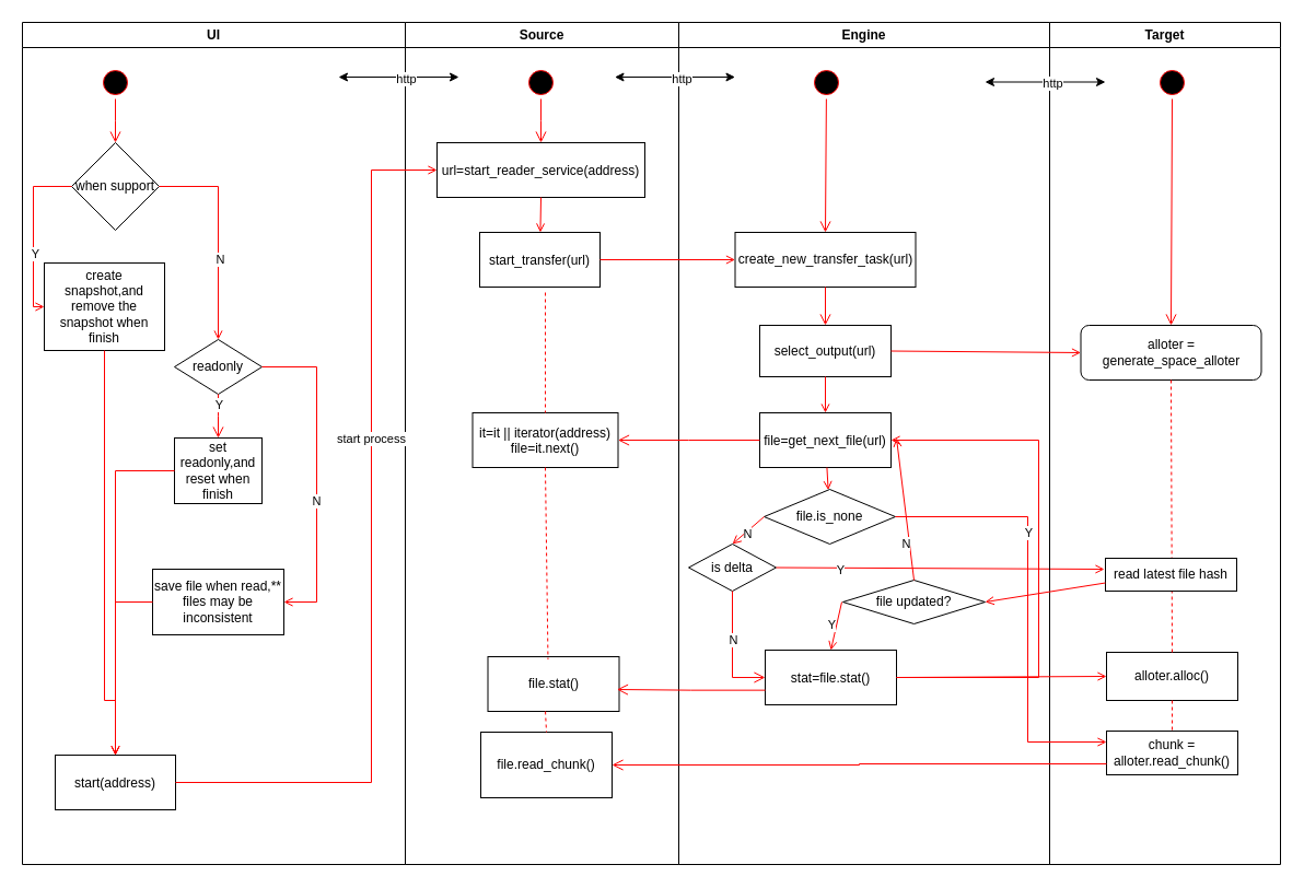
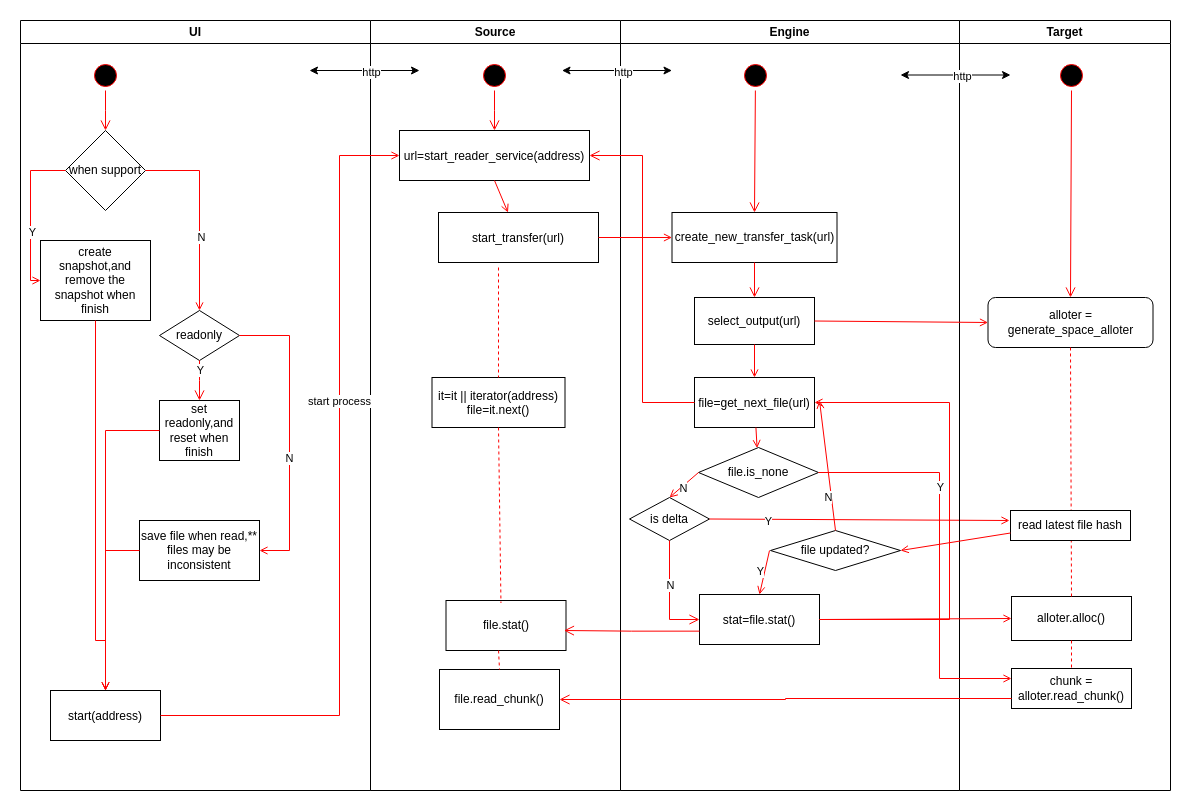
  <mxCell id="0" />
  <mxCell id="1" parent="0" />
  <mxCell id="2" value="UI" style="swimlane;whiteSpace=wrap" parent="1" vertex="1"><mxGeometry x="20" y="20" width="350" height="770" as="geometry" /></mxCell>
  <mxCell id="3" value="" style="ellipse;shape=startState;fillColor=#000000;strokeColor=#ff0000;" parent="2" vertex="1"><mxGeometry x="70" y="40" width="30" height="30" as="geometry" /></mxCell>
  <mxCell id="4" value="" style="edgeStyle=elbowEdgeStyle;elbow=horizontal;verticalAlign=bottom;endArrow=open;endSize=8;strokeColor=#FF0000;endFill=1;rounded=0;entryX=0.5;entryY=0;entryDx=0;entryDy=0;" parent="2" source="3" target="6" edge="1"><mxGeometry x="100" y="40" as="geometry"><mxPoint x="85" y="160" as="targetPoint" /></mxGeometry></mxCell>
  <mxCell id="5" value="start(address)" style="" parent="2" vertex="1"><mxGeometry x="30" y="670" width="110" height="50" as="geometry" /></mxCell>
  <mxCell id="6" value="when support" style="rhombus;whiteSpace=wrap;html=1;" parent="2" vertex="1"><mxGeometry x="45" y="110" width="80" height="80" as="geometry" /></mxCell>
  <mxCell id="7" value="create snapshot,and remove the snapshot when finish" style="rounded=0;whiteSpace=wrap;html=1;" parent="2" vertex="1"><mxGeometry x="20" y="220" width="110" height="80" as="geometry" /></mxCell>
  <mxCell id="8" value="" style="edgeStyle=elbowEdgeStyle;elbow=horizontal;strokeColor=#FF0000;endArrow=open;endFill=1;rounded=0;entryX=0;entryY=0.5;entryDx=0;entryDy=0;exitX=0;exitY=0.5;exitDx=0;exitDy=0;" parent="2" source="6" target="7" edge="1"><mxGeometry width="100" height="100" relative="1" as="geometry"><mxPoint x="40" y="150" as="sourcePoint" /><mxPoint x="20" y="260" as="targetPoint" /><Array as="points"><mxPoint x="10" y="210" /></Array></mxGeometry></mxCell>
  <mxCell id="9" value="Y" style="edgeLabel;html=1;align=center;verticalAlign=middle;resizable=0;points=[];" parent="8" vertex="1" connectable="0"><mxGeometry x="0.236" y="1" relative="1" as="geometry"><mxPoint as="offset" /></mxGeometry></mxCell>
  <mxCell id="10" value="" style="edgeStyle=orthogonalEdgeStyle;elbow=horizontal;strokeColor=#FF0000;endArrow=open;endFill=1;rounded=0;exitX=1;exitY=0.5;exitDx=0;exitDy=0;entryX=0.5;entryY=0;entryDx=0;entryDy=0;" parent="2" source="6" target="12" edge="1"><mxGeometry width="100" height="100" relative="1" as="geometry"><mxPoint x="155" y="210" as="sourcePoint" /><mxPoint x="116.25" y="300" as="targetPoint" /></mxGeometry></mxCell>
  <mxCell id="11" value="N" style="edgeLabel;html=1;align=center;verticalAlign=middle;resizable=0;points=[];" parent="10" vertex="1" connectable="0"><mxGeometry x="0.236" y="1" relative="1" as="geometry"><mxPoint as="offset" /></mxGeometry></mxCell>
  <mxCell id="12" value="readonly" style="rhombus;whiteSpace=wrap;html=1;" parent="2" vertex="1"><mxGeometry x="139" y="290" width="80" height="50" as="geometry" /></mxCell>
  <mxCell id="13" value="set readonly,and reset when finish" style="rounded=0;whiteSpace=wrap;html=1;" parent="2" vertex="1"><mxGeometry x="139" y="380" width="80" height="60" as="geometry" /></mxCell>
  <mxCell id="14" value="" style="edgeStyle=elbowEdgeStyle;elbow=horizontal;verticalAlign=bottom;endArrow=open;endSize=8;strokeColor=#FF0000;endFill=1;rounded=0" parent="2" edge="1"><mxGeometry x="30" y="-100" as="geometry"><mxPoint x="179" y="380" as="targetPoint" /><mxPoint x="179" y="340" as="sourcePoint" /></mxGeometry></mxCell>
  <mxCell id="15" value="Y" style="edgeLabel;html=1;align=center;verticalAlign=middle;resizable=0;points=[];" parent="14" vertex="1" connectable="0"><mxGeometry relative="1" as="geometry"><mxPoint y="-11" as="offset" /></mxGeometry></mxCell>
  <mxCell id="16" value="" style="edgeStyle=elbowEdgeStyle;strokeColor=#FF0000;endArrow=open;endFill=1;rounded=0;exitX=0.5;exitY=1;exitDx=0;exitDy=0;entryX=0.5;entryY=0;entryDx=0;entryDy=0;elbow=vertical;" parent="2" source="7" target="5" edge="1"><mxGeometry width="100" height="100" relative="1" as="geometry"><mxPoint x="45" y="810" as="sourcePoint" /><mxPoint x="80" y="630" as="targetPoint" /><Array as="points"><mxPoint x="50" y="620" /></Array></mxGeometry></mxCell>
  <mxCell id="17" value="save file when read,** files may be inconsistent" style="rounded=0;whiteSpace=wrap;html=1;" parent="2" vertex="1"><mxGeometry x="119" y="500" width="120" height="60" as="geometry" /></mxCell>
  <mxCell id="18" value="" style="edgeStyle=elbowEdgeStyle;elbow=horizontal;strokeColor=#FF0000;endArrow=open;endFill=1;rounded=0;exitX=1;exitY=0.5;exitDx=0;exitDy=0;entryX=1;entryY=0.5;entryDx=0;entryDy=0;" parent="2" source="12" target="17" edge="1"><mxGeometry width="100" height="100" relative="1" as="geometry"><mxPoint x="141.5" y="310" as="sourcePoint" /><mxPoint x="249" y="530" as="targetPoint" /><Array as="points"><mxPoint x="269" y="420" /></Array></mxGeometry></mxCell>
  <mxCell id="19" value="N" style="edgeLabel;html=1;align=center;verticalAlign=middle;resizable=0;points=[];" parent="18" vertex="1" connectable="0"><mxGeometry x="0.167" y="-1" relative="1" as="geometry"><mxPoint as="offset" /></mxGeometry></mxCell>
  <mxCell id="20" value="" style="edgeStyle=orthogonalEdgeStyle;strokeColor=#FF0000;endArrow=open;endFill=1;rounded=0;entryX=0.5;entryY=0;entryDx=0;entryDy=0;exitX=0;exitY=0.5;exitDx=0;exitDy=0;" parent="2" source="13" target="5" edge="1"><mxGeometry width="100" height="100" relative="1" as="geometry"><mxPoint x="140" y="320" as="sourcePoint" /><mxPoint x="140" y="690" as="targetPoint" /><Array as="points"><mxPoint x="85" y="410" /></Array></mxGeometry></mxCell>
  <mxCell id="21" value="" style="edgeStyle=orthogonalEdgeStyle;strokeColor=#FF0000;endArrow=open;endFill=1;rounded=0;entryX=0.5;entryY=0;entryDx=0;entryDy=0;exitX=0;exitY=0.5;exitDx=0;exitDy=0;" parent="2" source="17" target="5" edge="1"><mxGeometry width="100" height="100" relative="1" as="geometry"><mxPoint x="173" y="440" as="sourcePoint" /><mxPoint x="119" y="700" as="targetPoint" /><Array as="points" /></mxGeometry></mxCell>
  <mxCell id="22" value="Source" style="swimlane;whiteSpace=wrap" parent="1" vertex="1"><mxGeometry x="370" y="20" width="250" height="770" as="geometry" /></mxCell>
  <mxCell id="23" value="" style="ellipse;shape=startState;fillColor=#000000;strokeColor=#ff0000;" parent="22" vertex="1"><mxGeometry x="109" y="40" width="30" height="30" as="geometry" /></mxCell>
  <mxCell id="24" value="" style="edgeStyle=elbowEdgeStyle;elbow=horizontal;verticalAlign=bottom;endArrow=open;endSize=8;strokeColor=#FF0000;endFill=1;rounded=0" parent="22" source="23" edge="1"><mxGeometry x="40" y="20" as="geometry"><mxPoint x="124" y="110" as="targetPoint" /><mxPoint x="124" y="70" as="sourcePoint" /></mxGeometry></mxCell>
  <mxCell id="25" value="url=start_reader_service(address)" style="" parent="22" vertex="1"><mxGeometry x="29" y="110" width="190" height="50" as="geometry" /></mxCell>
- <mxCell id="26" value="start_transfer(url)" style="" parent="22" vertex="1"><mxGeometry x="68" y="192" width="110" height="50" as="geometry" /></mxCell>
+ <mxCell id="26" value="start_transfer(url)" style="" parent="22" vertex="1"><mxGeometry x="68" y="192" width="160" height="50" as="geometry" /></mxCell>
  <mxCell id="27" value="" style="endArrow=open;strokeColor=#FF0000;endFill=1;rounded=0" parent="22" target="26" edge="1"><mxGeometry relative="1" as="geometry"><mxPoint x="124" y="160" as="sourcePoint" /></mxGeometry></mxCell>
  <mxCell id="28" value="it=it || iterator(address)&#10;file=it.next()" style="" parent="22" vertex="1"><mxGeometry x="61.5" y="357" width="133" height="50" as="geometry" /></mxCell>
  <mxCell id="29" value="" style="endArrow=none;strokeColor=#FF0000;endFill=0;rounded=0;dashed=1;entryX=0.5;entryY=0;entryDx=0;entryDy=0;" parent="22" target="28" edge="1"><mxGeometry relative="1" as="geometry"><mxPoint x="128" y="247" as="sourcePoint" /><mxPoint x="128" y="287" as="targetPoint" /></mxGeometry></mxCell>
  <mxCell id="30" value="file.stat()" style="rounded=0;whiteSpace=wrap;html=1;" parent="22" vertex="1"><mxGeometry x="75.5" y="580" width="120" height="50" as="geometry" /></mxCell>
  <mxCell id="31" value="" style="endArrow=none;strokeColor=#FF0000;endFill=0;rounded=0;dashed=1;entryX=0.458;entryY=0.05;entryDx=0;entryDy=0;entryPerimeter=0;exitX=0.5;exitY=1;exitDx=0;exitDy=0;" parent="22" source="28" target="30" edge="1"><mxGeometry relative="1" as="geometry"><mxPoint x="131" y="370" as="sourcePoint" /><mxPoint x="131" y="410" as="targetPoint" /></mxGeometry></mxCell>
  <mxCell id="32" value="file.read_chunk()" style="rounded=0;whiteSpace=wrap;html=1;" parent="22" vertex="1"><mxGeometry x="69" y="649" width="120" height="60" as="geometry" /></mxCell>
  <mxCell id="33" value="" style="endArrow=none;strokeColor=#FF0000;endFill=0;rounded=0;dashed=1;entryX=0.5;entryY=0;entryDx=0;entryDy=0;exitX=0.438;exitY=1;exitDx=0;exitDy=0;exitPerimeter=0;" parent="22" source="30" target="32" edge="1"><mxGeometry relative="1" as="geometry"><mxPoint x="129" y="600" as="sourcePoint" /><mxPoint x="130.27" y="693" as="targetPoint" /></mxGeometry></mxCell>
  <mxCell id="34" value="Engine" style="swimlane;whiteSpace=wrap" parent="1" vertex="1"><mxGeometry x="620" y="20" width="339" height="770" as="geometry" /></mxCell>
  <mxCell id="35" value="file=get_next_file(url)" style="" parent="34" vertex="1"><mxGeometry x="74" y="357" width="120" height="50" as="geometry" /></mxCell>
  <mxCell id="36" value="" style="endArrow=open;strokeColor=#FF0000;endFill=1;rounded=0" parent="34" source="35" target="45" edge="1"><mxGeometry relative="1" as="geometry"><mxPoint x="209" y="437" as="targetPoint" /></mxGeometry></mxCell>
  <mxCell id="37" value="" style="ellipse;shape=startState;fillColor=#000000;strokeColor=#ff0000;" parent="34" vertex="1"><mxGeometry x="120" y="40" width="30" height="30" as="geometry" /></mxCell>
  <mxCell id="38" value="" style="elbow=horizontal;verticalAlign=bottom;endArrow=open;endSize=8;strokeColor=#FF0000;endFill=1;rounded=0;entryX=0.5;entryY=0;entryDx=0;entryDy=0;" parent="34" source="37" target="39" edge="1"><mxGeometry x="-530" y="-100" as="geometry"><mxPoint x="135" y="180" as="targetPoint" /><mxPoint x="134.5" y="80" as="sourcePoint" /></mxGeometry></mxCell>
  <mxCell id="39" value="create_new_transfer_task(url)" style="rounded=0;whiteSpace=wrap;html=1;" parent="34" vertex="1"><mxGeometry x="51.5" y="192" width="165" height="50" as="geometry" /></mxCell>
  <mxCell id="40" value="stat=file.stat()" style="" parent="34" vertex="1"><mxGeometry x="79" y="574" width="120" height="50" as="geometry" /></mxCell>
  <mxCell id="41" value="" style="edgeStyle=elbowEdgeStyle;elbow=horizontal;strokeColor=#FF0000;endArrow=open;endFill=1;rounded=0;exitX=1;exitY=0.5;exitDx=0;exitDy=0;entryX=1;entryY=0.5;entryDx=0;entryDy=0;" parent="34" source="40" target="35" edge="1"><mxGeometry width="100" height="100" relative="1" as="geometry"><mxPoint x="220" y="535" as="sourcePoint" /><mxPoint x="140" y="375" as="targetPoint" /><Array as="points"><mxPoint x="329" y="490" /></Array></mxGeometry></mxCell>
  <mxCell id="42" value="select_output(url)" style="rounded=0;whiteSpace=wrap;html=1;" parent="34" vertex="1"><mxGeometry x="74" y="277" width="120" height="47" as="geometry" /></mxCell>
  <mxCell id="43" value="" style="edgeStyle=elbowEdgeStyle;elbow=horizontal;verticalAlign=bottom;endArrow=open;endSize=8;strokeColor=#FF0000;endFill=1;rounded=0;exitX=0.5;exitY=1;exitDx=0;exitDy=0;entryX=0.5;entryY=0;entryDx=0;entryDy=0;" parent="34" source="39" target="42" edge="1"><mxGeometry x="-1100" y="-220" as="geometry"><mxPoint x="239" y="237" as="targetPoint" /><mxPoint x="239" y="87" as="sourcePoint" /></mxGeometry></mxCell>
  <mxCell id="44" value="" style="endArrow=open;strokeColor=#FF0000;endFill=1;rounded=0;exitX=0.5;exitY=1;exitDx=0;exitDy=0;" parent="34" source="42" edge="1"><mxGeometry relative="1" as="geometry"><mxPoint x="133.5" y="330" as="sourcePoint" /><mxPoint x="134" y="357" as="targetPoint" /></mxGeometry></mxCell>
  <mxCell id="45" value="file.is_none" style="rhombus;whiteSpace=wrap;html=1;" parent="34" vertex="1"><mxGeometry x="78" y="427" width="120" height="50" as="geometry" /></mxCell>
  <mxCell id="46" value="" style="endArrow=open;strokeColor=#FF0000;endFill=1;rounded=0;exitX=0;exitY=0.5;exitDx=0;exitDy=0;entryX=0.5;entryY=0;entryDx=0;entryDy=0;" parent="34" source="45" target="48" edge="1"><mxGeometry relative="1" as="geometry"><mxPoint x="135.98" y="531" as="targetPoint" /><mxPoint x="133.98" y="510" as="sourcePoint" /></mxGeometry></mxCell>
  <mxCell id="47" value="N" style="edgeLabel;html=1;align=center;verticalAlign=middle;resizable=0;points=[];" parent="46" vertex="1" connectable="0"><mxGeometry x="0.151" y="2" relative="1" as="geometry"><mxPoint as="offset" /></mxGeometry></mxCell>
  <mxCell id="48" value="is delta" style="rhombus;whiteSpace=wrap;html=1;" parent="34" vertex="1"><mxGeometry x="9" y="477" width="80" height="43" as="geometry" /></mxCell>
  <mxCell id="49" value="" style="edgeStyle=elbowEdgeStyle;elbow=horizontal;verticalAlign=bottom;endArrow=open;endSize=8;strokeColor=#FF0000;endFill=1;rounded=0;exitX=0.5;exitY=1;exitDx=0;exitDy=0;" parent="34" source="48" target="40" edge="1"><mxGeometry x="-581" y="-220" as="geometry"><mxPoint x="58.5" y="560" as="targetPoint" /><mxPoint x="58.5" y="520" as="sourcePoint" /><Array as="points"><mxPoint x="49" y="560" /></Array></mxGeometry></mxCell>
  <mxCell id="50" value="N" style="edgeLabel;html=1;align=center;verticalAlign=middle;resizable=0;points=[];" parent="49" vertex="1" connectable="0"><mxGeometry relative="1" as="geometry"><mxPoint y="-11" as="offset" /></mxGeometry></mxCell>
  <mxCell id="51" value="" style="edgeStyle=elbowEdgeStyle;elbow=horizontal;verticalAlign=bottom;endArrow=open;endSize=8;strokeColor=#FF0000;endFill=1;rounded=0;exitX=0;exitY=0.5;exitDx=0;exitDy=0;entryX=0.983;entryY=0.367;entryDx=0;entryDy=0;entryPerimeter=0;" parent="34" edge="1"><mxGeometry x="-1781" y="-340" as="geometry"><mxPoint x="-56.54" y="610.0" as="targetPoint" /><mxPoint x="79" y="610.65" as="sourcePoint" /><Array as="points"><mxPoint x="11" y="621.65" /></Array></mxGeometry></mxCell>
  <mxCell id="52" value="" style="endArrow=open;strokeColor=#FF0000;endFill=1;rounded=0;exitX=1;exitY=0.5;exitDx=0;exitDy=0;" parent="34" source="48" edge="1"><mxGeometry relative="1" as="geometry"><mxPoint x="139" y="499" as="sourcePoint" /><mxPoint x="389" y="500" as="targetPoint" /></mxGeometry></mxCell>
  <mxCell id="53" value="Y" style="edgeLabel;html=1;align=center;verticalAlign=middle;resizable=0;points=[];" parent="52" vertex="1" connectable="0"><mxGeometry x="-0.607" y="-2" relative="1" as="geometry"><mxPoint as="offset" /></mxGeometry></mxCell>
  <mxCell id="54" value="file updated?" style="rhombus;whiteSpace=wrap;html=1;" parent="34" vertex="1"><mxGeometry x="150" y="510" width="130" height="40" as="geometry" /></mxCell>
  <mxCell id="55" value="" style="endArrow=open;strokeColor=#FF0000;endFill=1;rounded=0;entryX=0.5;entryY=0;entryDx=0;entryDy=0;" parent="34" target="40" edge="1"><mxGeometry relative="1" as="geometry"><mxPoint x="149" y="530" as="sourcePoint" /><mxPoint x="409" y="561.5" as="targetPoint" /></mxGeometry></mxCell>
  <mxCell id="56" value="Y" style="edgeLabel;html=1;align=center;verticalAlign=middle;resizable=0;points=[];" parent="55" vertex="1" connectable="0"><mxGeometry x="-0.607" y="-2" relative="1" as="geometry"><mxPoint x="-6" y="12" as="offset" /></mxGeometry></mxCell>
  <mxCell id="57" value="" style="endArrow=open;strokeColor=#FF0000;endFill=1;rounded=0;exitX=0.5;exitY=0;exitDx=0;exitDy=0;" parent="34" source="54" edge="1"><mxGeometry relative="1" as="geometry"><mxPoint x="239" y="450" as="sourcePoint" /><mxPoint x="199" y="380" as="targetPoint" /></mxGeometry></mxCell>
  <mxCell id="58" value="N" style="edgeLabel;html=1;align=center;verticalAlign=middle;resizable=0;points=[];" parent="57" vertex="1" connectable="0"><mxGeometry x="-0.607" y="-2" relative="1" as="geometry"><mxPoint x="-6" y="-7" as="offset" /></mxGeometry></mxCell>
  <mxCell id="59" value="" style="endArrow=classic;startArrow=classic;html=1;rounded=0;" parent="34" edge="1"><mxGeometry width="50" height="50" relative="1" as="geometry"><mxPoint x="-58.5" y="50" as="sourcePoint" /><mxPoint x="51.5" y="50" as="targetPoint" /></mxGeometry></mxCell>
  <mxCell id="60" value="http" style="edgeLabel;html=1;align=center;verticalAlign=middle;resizable=0;points=[];" parent="59" vertex="1" connectable="0"><mxGeometry x="0.473" y="-1" relative="1" as="geometry"><mxPoint x="-20" as="offset" /></mxGeometry></mxCell>
  <mxCell id="61" value="Target" style="swimlane;whiteSpace=wrap" parent="1" vertex="1"><mxGeometry x="959" y="20" width="211" height="770" as="geometry" /></mxCell>
  <mxCell id="62" value="" style="ellipse;shape=startState;fillColor=#000000;strokeColor=#ff0000;" parent="61" vertex="1"><mxGeometry x="97" y="40" width="30" height="30" as="geometry" /></mxCell>
  <mxCell id="63" value="alloter = generate_space_alloter" style="whiteSpace=wrap;html=1;rounded=1;" parent="61" vertex="1"><mxGeometry x="28.5" y="277" width="165" height="50" as="geometry" /></mxCell>
  <mxCell id="64" value="" style="elbow=horizontal;verticalAlign=bottom;endArrow=open;endSize=8;strokeColor=#FF0000;endFill=1;rounded=0;exitX=0.5;exitY=1;exitDx=0;exitDy=0;entryX=0.5;entryY=0;entryDx=0;entryDy=0;" parent="61" source="62" target="63" edge="1"><mxGeometry x="-1380" y="-220" as="geometry"><mxPoint x="111.5" y="250" as="targetPoint" /><mxPoint x="111.5" y="100" as="sourcePoint" /></mxGeometry></mxCell>
  <mxCell id="65" value="alloter.alloc()" style="rounded=0;whiteSpace=wrap;html=1;" parent="61" vertex="1"><mxGeometry x="52" y="576" width="120" height="44" as="geometry" /></mxCell>
  <mxCell id="66" value="" style="endArrow=none;strokeColor=#FF0000;endFill=0;rounded=0;dashed=1;entryX=0.5;entryY=0;entryDx=0;entryDy=0;exitX=0.5;exitY=1;exitDx=0;exitDy=0;" parent="61" source="63" target="65" edge="1"><mxGeometry relative="1" as="geometry"><mxPoint x="111.5" y="350" as="sourcePoint" /><mxPoint x="111.5" y="460" as="targetPoint" /></mxGeometry></mxCell>
  <mxCell id="67" value="chunk = alloter.read_chunk()" style="rounded=0;whiteSpace=wrap;html=1;" parent="61" vertex="1"><mxGeometry x="52" y="648" width="120" height="40" as="geometry" /></mxCell>
  <mxCell id="68" value="" style="endArrow=none;strokeColor=#FF0000;endFill=0;rounded=0;dashed=1;entryX=0.5;entryY=0;entryDx=0;entryDy=0;exitX=0.5;exitY=1;exitDx=0;exitDy=0;" parent="61" source="65" target="67" edge="1"><mxGeometry relative="1" as="geometry"><mxPoint x="250" y="360" as="sourcePoint" /><mxPoint x="251" y="597" as="targetPoint" /></mxGeometry></mxCell>
  <mxCell id="69" value="read latest file hash" style="rounded=0;whiteSpace=wrap;html=1;" parent="61" vertex="1"><mxGeometry x="51" y="490" width="120" height="30" as="geometry" /></mxCell>
  <mxCell id="70" value="" style="endArrow=classic;startArrow=classic;html=1;rounded=0;" parent="61" edge="1"><mxGeometry width="50" height="50" relative="1" as="geometry"><mxPoint x="-59" y="54.5" as="sourcePoint" /><mxPoint x="51" y="54.5" as="targetPoint" /></mxGeometry></mxCell>
  <mxCell id="71" value="http" style="edgeLabel;html=1;align=center;verticalAlign=middle;resizable=0;points=[];" parent="70" vertex="1" connectable="0"><mxGeometry x="0.473" y="-1" relative="1" as="geometry"><mxPoint x="-20" as="offset" /></mxGeometry></mxCell>
- <mxCell id="72" value="" style="edgeStyle=elbowEdgeStyle;elbow=horizontal;verticalAlign=bottom;endArrow=open;endSize=8;strokeColor=#FF0000;endFill=1;rounded=0;exitX=0;exitY=0.5;exitDx=0;exitDy=0;entryX=1;entryY=0.5;entryDx=0;entryDy=0;" parent="1" source="35" target="28" edge="1"><mxGeometry x="-1100" y="-220" as="geometry"><mxPoint x="769.5" y="512" as="targetPoint" /><mxPoint x="769" y="432" as="sourcePoint" /></mxGeometry></mxCell>
+ <mxCell id="72" value="" style="edgeStyle=elbowEdgeStyle;elbow=horizontal;verticalAlign=bottom;endArrow=open;endSize=8;strokeColor=#FF0000;endFill=1;rounded=0;exitX=0;exitY=0.5;exitDx=0;exitDy=0;" parent="1" source="35" target="25" edge="1"><mxGeometry x="-1100" y="-220" as="geometry"><mxPoint x="769.5" y="512" as="targetPoint" /><mxPoint x="769" y="432" as="sourcePoint" /></mxGeometry></mxCell>
  <mxCell id="73" value="" style="endArrow=open;strokeColor=#FF0000;endFill=1;rounded=0;exitX=1;exitY=0.5;exitDx=0;exitDy=0;entryX=0;entryY=0.5;entryDx=0;entryDy=0;" parent="1" source="42" target="63" edge="1"><mxGeometry relative="1" as="geometry"><mxPoint x="939" y="267" as="sourcePoint" /><mxPoint x="939" y="327" as="targetPoint" /></mxGeometry></mxCell>
  <mxCell id="74" value="" style="endArrow=open;strokeColor=#FF0000;endFill=1;rounded=0;exitX=1;exitY=0.5;exitDx=0;exitDy=0;entryX=0;entryY=0.5;entryDx=0;entryDy=0;" parent="1" source="40" target="65" edge="1"><mxGeometry relative="1" as="geometry"><mxPoint x="840" y="513.75" as="sourcePoint" /><mxPoint x="983" y="514.75" as="targetPoint" /></mxGeometry></mxCell>
  <mxCell id="75" value="" style="edgeStyle=elbowEdgeStyle;elbow=horizontal;strokeColor=#FF0000;endArrow=open;endFill=1;rounded=0;exitX=1;exitY=0.5;exitDx=0;exitDy=0;entryX=0;entryY=0.25;entryDx=0;entryDy=0;" parent="1" source="45" target="67" edge="1"><mxGeometry width="100" height="100" relative="1" as="geometry"><mxPoint x="740.5" y="813" as="sourcePoint" /><mxPoint x="968" y="689" as="targetPoint" /><Array as="points"><mxPoint x="939" y="580" /></Array></mxGeometry></mxCell>
  <mxCell id="76" value="Y" style="edgeLabel;html=1;align=center;verticalAlign=middle;resizable=0;points=[];" parent="75" vertex="1" connectable="0"><mxGeometry x="-0.322" relative="1" as="geometry"><mxPoint as="offset" /></mxGeometry></mxCell>
  <mxCell id="77" value="" style="edgeStyle=elbowEdgeStyle;elbow=horizontal;verticalAlign=bottom;endArrow=open;endSize=8;strokeColor=#FF0000;endFill=1;rounded=0;exitX=0;exitY=0.75;exitDx=0;exitDy=0;entryX=1;entryY=0.5;entryDx=0;entryDy=0;" parent="1" source="67" target="32" edge="1"><mxGeometry x="-1170" y="-220" as="geometry"><mxPoint x="540" y="740" as="targetPoint" /><mxPoint x="695" y="740" as="sourcePoint" /></mxGeometry></mxCell>
  <mxCell id="78" value="" style="edgeStyle=elbowEdgeStyle;elbow=horizontal;strokeColor=#FF0000;endArrow=open;endFill=1;rounded=0;exitX=1;exitY=0.5;exitDx=0;exitDy=0;entryX=0;entryY=0.5;entryDx=0;entryDy=0;" parent="1" source="5" target="25" edge="1"><mxGeometry width="100" height="100" relative="1" as="geometry"><mxPoint x="153" y="583" as="sourcePoint" /><mxPoint x="229" y="220" as="targetPoint" /><Array as="points"><mxPoint x="339" y="450" /></Array></mxGeometry></mxCell>
  <mxCell id="79" value="start process" style="edgeLabel;html=1;align=center;verticalAlign=middle;resizable=0;points=[];" parent="78" vertex="1" connectable="0"><mxGeometry x="0.236" y="1" relative="1" as="geometry"><mxPoint as="offset" /></mxGeometry></mxCell>
  <mxCell id="80" value="" style="endArrow=open;strokeColor=#FF0000;endFill=1;rounded=0;entryX=0;entryY=0.5;entryDx=0;entryDy=0;exitX=1;exitY=0.5;exitDx=0;exitDy=0;" parent="1" source="26" target="39" edge="1"><mxGeometry relative="1" as="geometry"><mxPoint x="569" y="237" as="sourcePoint" /><mxPoint x="699" y="237" as="targetPoint" /></mxGeometry></mxCell>
  <mxCell id="81" value="" style="endArrow=open;strokeColor=#FF0000;endFill=1;rounded=0;exitX=0;exitY=0.75;exitDx=0;exitDy=0;entryX=1;entryY=0.5;entryDx=0;entryDy=0;" parent="1" source="69" target="54" edge="1"><mxGeometry relative="1" as="geometry"><mxPoint x="1119" y="450.5" as="sourcePoint" /><mxPoint x="1293" y="451.5" as="targetPoint" /></mxGeometry></mxCell>
  <mxCell id="82" value="" style="endArrow=classic;startArrow=classic;html=1;rounded=0;" parent="1" edge="1"><mxGeometry width="50" height="50" relative="1" as="geometry"><mxPoint x="309" y="70" as="sourcePoint" /><mxPoint x="419" y="70" as="targetPoint" /></mxGeometry></mxCell>
  <mxCell id="83" value="http" style="edgeLabel;html=1;align=center;verticalAlign=middle;resizable=0;points=[];" parent="82" vertex="1" connectable="0"><mxGeometry x="0.473" y="-1" relative="1" as="geometry"><mxPoint x="-20" as="offset" /></mxGeometry></mxCell>
